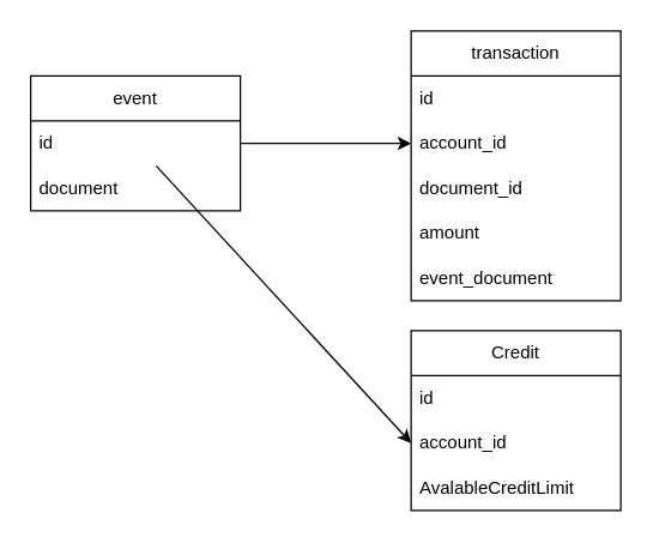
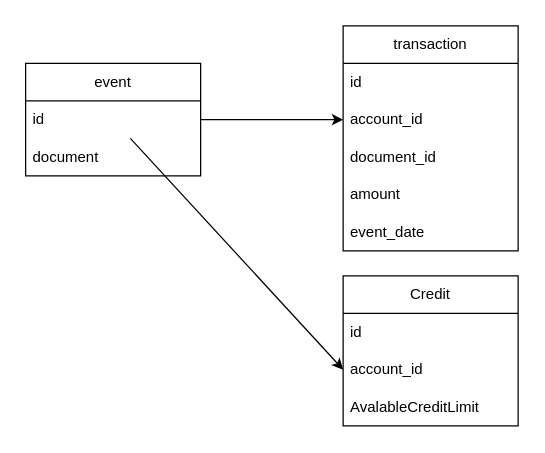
  <mxCell id="0" />
  <mxCell id="1" parent="0" />
  <mxCell id="2" value="event" style="swimlane;fontStyle=0;childLayout=stackLayout;horizontal=1;startSize=30;horizontalStack=0;resizeParent=1;resizeParentMax=0;resizeLast=0;collapsible=1;marginBottom=0;whiteSpace=wrap;html=1;" parent="1" vertex="1"><mxGeometry x="20" y="50" width="140" height="90" as="geometry" /></mxCell>
  <mxCell id="3" value="id" style="text;strokeColor=none;fillColor=none;align=left;verticalAlign=middle;spacingLeft=4;spacingRight=4;overflow=hidden;points=[[0,0.5],[1,0.5]];portConstraint=eastwest;rotatable=0;whiteSpace=wrap;html=1;" parent="2" vertex="1"><mxGeometry y="30" width="140" height="30" as="geometry" /></mxCell>
  <mxCell id="4" value="document" style="text;strokeColor=none;fillColor=none;align=left;verticalAlign=middle;spacingLeft=4;spacingRight=4;overflow=hidden;points=[[0,0.5],[1,0.5]];portConstraint=eastwest;rotatable=0;whiteSpace=wrap;html=1;" parent="2" vertex="1"><mxGeometry y="60" width="140" height="30" as="geometry" /></mxCell>
  <mxCell id="5" value="transaction" style="swimlane;fontStyle=0;childLayout=stackLayout;horizontal=1;startSize=30;horizontalStack=0;resizeParent=1;resizeParentMax=0;resizeLast=0;collapsible=1;marginBottom=0;whiteSpace=wrap;html=1;" parent="1" vertex="1"><mxGeometry x="274" y="20" width="140" height="180" as="geometry" /></mxCell>
  <mxCell id="6" value="id" style="text;strokeColor=none;fillColor=none;align=left;verticalAlign=middle;spacingLeft=4;spacingRight=4;overflow=hidden;points=[[0,0.5],[1,0.5]];portConstraint=eastwest;rotatable=0;whiteSpace=wrap;html=1;" parent="5" vertex="1"><mxGeometry y="30" width="140" height="30" as="geometry" /></mxCell>
  <mxCell id="7" value="account_id" style="text;strokeColor=none;fillColor=none;align=left;verticalAlign=middle;spacingLeft=4;spacingRight=4;overflow=hidden;points=[[0,0.5],[1,0.5]];portConstraint=eastwest;rotatable=0;whiteSpace=wrap;html=1;" parent="5" vertex="1"><mxGeometry y="60" width="140" height="30" as="geometry" /></mxCell>
  <mxCell id="8" value="document_id" style="text;strokeColor=none;fillColor=none;align=left;verticalAlign=middle;spacingLeft=4;spacingRight=4;overflow=hidden;points=[[0,0.5],[1,0.5]];portConstraint=eastwest;rotatable=0;whiteSpace=wrap;html=1;" parent="5" vertex="1"><mxGeometry y="90" width="140" height="30" as="geometry" /></mxCell>
  <mxCell id="9" value="amount" style="text;strokeColor=none;fillColor=none;align=left;verticalAlign=middle;spacingLeft=4;spacingRight=4;overflow=hidden;points=[[0,0.5],[1,0.5]];portConstraint=eastwest;rotatable=0;whiteSpace=wrap;html=1;" parent="5" vertex="1"><mxGeometry y="120" width="140" height="30" as="geometry" /></mxCell>
- <mxCell id="10" value="event_document" style="text;strokeColor=none;fillColor=none;align=left;verticalAlign=middle;spacingLeft=4;spacingRight=4;overflow=hidden;points=[[0,0.5],[1,0.5]];portConstraint=eastwest;rotatable=0;whiteSpace=wrap;html=1;" parent="5" vertex="1"><mxGeometry y="150" width="140" height="30" as="geometry" /></mxCell>
+ <mxCell id="10" value="event_date" style="text;strokeColor=none;fillColor=none;align=left;verticalAlign=middle;spacingLeft=4;spacingRight=4;overflow=hidden;points=[[0,0.5],[1,0.5]];portConstraint=eastwest;rotatable=0;whiteSpace=wrap;html=1;" parent="5" vertex="1"><mxGeometry y="150" width="140" height="30" as="geometry" /></mxCell>
  <mxCell id="11" style="edgeStyle=none;html=1;entryX=0;entryY=0.5;entryDx=0;entryDy=0;" parent="1" source="3" target="7" edge="1"><mxGeometry relative="1" as="geometry" /></mxCell>
  <mxCell id="12" value="Credit" style="swimlane;fontStyle=0;childLayout=stackLayout;horizontal=1;startSize=30;horizontalStack=0;resizeParent=1;resizeParentMax=0;resizeLast=0;collapsible=1;marginBottom=0;whiteSpace=wrap;html=1;" vertex="1" parent="1"><mxGeometry x="274" y="220" width="140" height="120" as="geometry" /></mxCell>
  <mxCell id="13" value="id" style="text;strokeColor=none;fillColor=none;align=left;verticalAlign=middle;spacingLeft=4;spacingRight=4;overflow=hidden;points=[[0,0.5],[1,0.5]];portConstraint=eastwest;rotatable=0;whiteSpace=wrap;html=1;" vertex="1" parent="12"><mxGeometry y="30" width="140" height="30" as="geometry" /></mxCell>
  <mxCell id="14" value="account_id" style="text;strokeColor=none;fillColor=none;align=left;verticalAlign=middle;spacingLeft=4;spacingRight=4;overflow=hidden;points=[[0,0.5],[1,0.5]];portConstraint=eastwest;rotatable=0;whiteSpace=wrap;html=1;" vertex="1" parent="12"><mxGeometry y="60" width="140" height="30" as="geometry" /></mxCell>
  <mxCell id="15" value="AvalableCreditLimit" style="text;strokeColor=none;fillColor=none;align=left;verticalAlign=middle;spacingLeft=4;spacingRight=4;overflow=hidden;points=[[0,0.5],[1,0.5]];portConstraint=eastwest;rotatable=0;whiteSpace=wrap;html=1;" vertex="1" parent="12"><mxGeometry y="90" width="140" height="30" as="geometry" /></mxCell>
  <mxCell id="16" style="edgeStyle=none;html=1;entryX=0;entryY=0.5;entryDx=0;entryDy=0;" edge="1" parent="1" source="3" target="14"><mxGeometry relative="1" as="geometry" /></mxCell>
